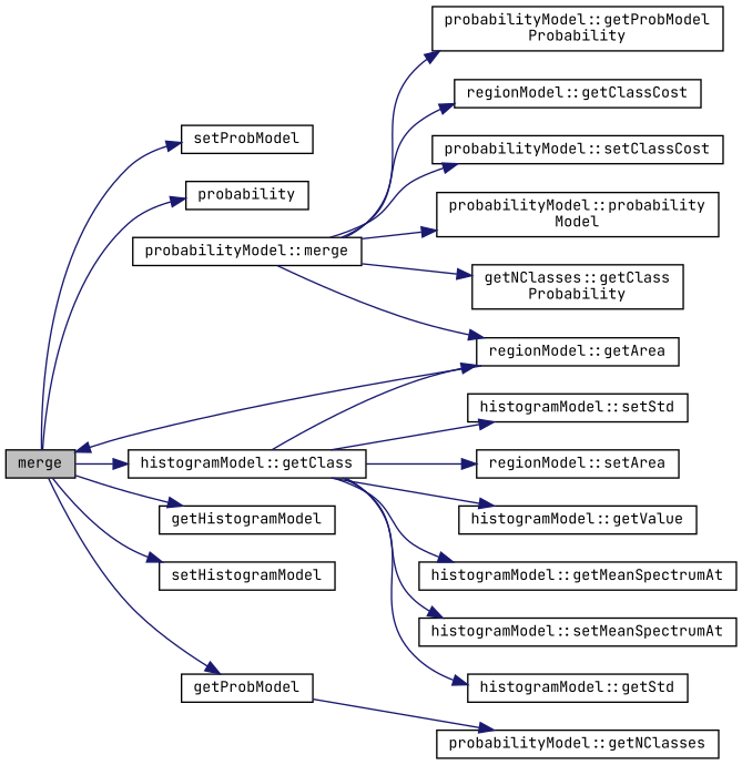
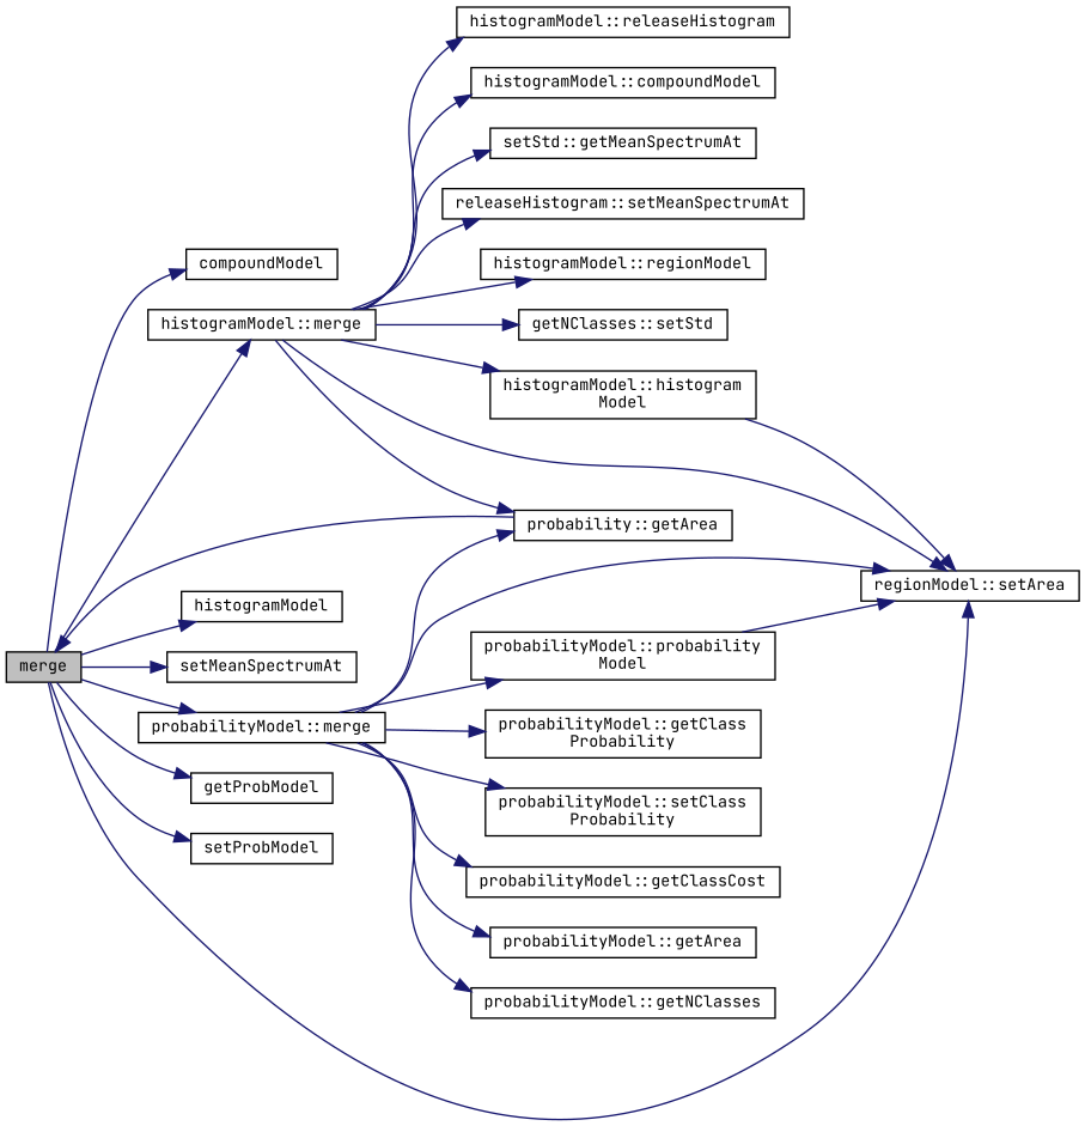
  digraph {
    fontname="JetBrains Mono"
    rankdir=LR
    node [color=black fillcolor=white fontname="JetBrains Mono" fontsize=10 shape=record style=filled]
    edge [color=midnightblue fontname="JetBrains Mono" fontsize=10 labelfontname=Helvetica labelfontsize=10 style=solid]
    n1 [fillcolor=grey75 fontcolor=black height=0.2 label=merge width=0.4]
-   n2 [height=0.2 label=probability width=0.4]
-   n3 [height=0.2 label="histogramModel::getClass" width=0.4]
+   n2 [height=0.2 label=compoundModel width=0.4]
+   n3 [height=0.2 label="histogramModel::merge" width=0.4]
    n4 [height=0.2 label="regionModel::setArea" width=0.4]
-   n5 [height=0.2 label=getHistogramModel width=0.4]
-   n6 [height=0.2 label=setHistogramModel width=0.4]
+   n5 [height=0.2 label=histogramModel width=0.4]
+   n6 [height=0.2 label=setMeanSpectrumAt width=0.4]
    n7 [height=0.2 label="probabilityModel::merge" width=0.4]
    n8 [height=0.2 label=getProbModel width=0.4]
    n9 [height=0.2 label=setProbModel width=0.4]
-   n10 [height=0.2 label="regionModel::getArea" width=0.4]
-   n12 [height=0.2 label="histogramModel::getValue" width=0.4]
-   n13 [height=0.2 label="histogramModel::getMeanSpectrumAt" width=0.4]
-   n14 [height=0.2 label="histogramModel::setMeanSpectrumAt" width=0.4]
-   n15 [height=0.2 label="histogramModel::getStd" width=0.4]
-   n16 [height=0.2 label="histogramModel::setStd" width=0.4]
+   n10 [height=0.2 label="probability::getArea" width=0.4]
+   n11 [height=0.2 label="histogramModel::histogram\lModel" width=0.4]
+   n12 [height=0.2 label="histogramModel::compoundModel" width=0.4]
+   n13 [height=0.2 label="setStd::getMeanSpectrumAt" width=0.4]
+   n14 [height=0.2 label="releaseHistogram::setMeanSpectrumAt" width=0.4]
+   n15 [height=0.2 label="histogramModel::regionModel" width=0.4]
+   n16 [height=0.2 label="getNClasses::setStd" width=0.4]
+   n17 [height=0.2 label="histogramModel::releaseHistogram" width=0.4]
    n18 [height=0.2 label="probabilityModel::probability\lModel" width=0.4]
    n19 [height=0.2 label="probabilityModel::getNClasses" width=0.4]
-   n20 [height=0.2 label="getNClasses::getClass\lProbability" width=0.4]
-   n21 [height=0.2 label="probabilityModel::getProbModel\lProbability" width=0.4]
-   n22 [height=0.2 label="regionModel::getClassCost" width=0.4]
-   n23 [height=0.2 label="probabilityModel::setClassCost" width=0.4]
+   n20 [height=0.2 label="probabilityModel::getClass\lProbability" width=0.4]
+   n21 [height=0.2 label="probabilityModel::setClass\lProbability" width=0.4]
+   n22 [height=0.2 label="probabilityModel::getClassCost" width=0.4]
+   n23 [height=0.2 label="probabilityModel::getArea" width=0.4]
    n1 -> n2
    n1 -> n3
+   n1 -> n4
    n1 -> n5
    n1 -> n6
+   n1 -> n7
    n1 -> n8
    n1 -> n9
    n3 -> n4
    n3 -> n10
+   n3 -> n11
    n3 -> n12
    n3 -> n13
    n3 -> n14
    n3 -> n15
    n3 -> n16
+   n3 -> n17
+   n7 -> n4
    n7 -> n10
    n7 -> n18
-   n8 -> n19
+   n7 -> n19
    n7 -> n20
    n7 -> n21
    n7 -> n22
    n7 -> n23
    n10 -> n1
+   n11 -> n4
+   n18 -> n4
  }
